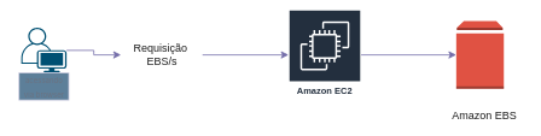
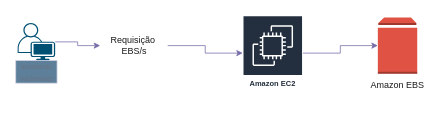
  <mxCell id="0" />
  <mxCell id="1" parent="0" />
  <mxCell id="2" value="" style="edgeStyle=orthogonalEdgeStyle;rounded=0;orthogonalLoop=1;jettySize=auto;html=1;strokeColor=#736CA8;fontColor=#1A1A1A;" edge="1" parent="1" source="3" target="6"><mxGeometry relative="1" as="geometry" /></mxCell>
  <mxCell id="3" value="" style="points=[[0.35,0,0],[0.98,0.51,0],[1,0.71,0],[0.67,1,0],[0,0.795,0],[0,0.65,0]];verticalLabelPosition=bottom;sketch=0;html=1;verticalAlign=top;aspect=fixed;align=center;pointerEvents=1;shape=mxgraph.cisco19.user;fillColor=#005073;strokeColor=none;fontColor=#1A1A1A;" vertex="1" parent="1"><mxGeometry x="23" y="30" width="50" height="50" as="geometry" /></mxCell>
  <mxCell id="4" value="&lt;span style=&quot;font-family: Inter, sans-serif;&quot;&gt;&lt;font style=&quot;font-size: 8px; color: light-dark(rgb(107, 114, 128), rgb(255, 255, 255));&quot;&gt;acessando via browser&lt;/font&gt;&lt;/span&gt;" style="whiteSpace=wrap;html=1;strokeColor=#D0CEE2;fontColor=#1A1A1A;fillColor=#5D7F99;rounded=0;" vertex="1" parent="1"><mxGeometry x="20.5" y="80" width="55" height="30" as="geometry" /></mxCell>
  <mxCell id="5" value="" style="edgeStyle=orthogonalEdgeStyle;rounded=0;orthogonalLoop=1;jettySize=auto;html=1;strokeColor=#736CA8;fontColor=#1A1A1A;" edge="1" parent="1" source="6" target="8"><mxGeometry relative="1" as="geometry" /></mxCell>
  <mxCell id="6" value="Requisição&amp;nbsp;&lt;div&gt;EBS/s&lt;/div&gt;" style="text;html=1;align=center;verticalAlign=middle;resizable=0;points=[];autosize=1;strokeColor=none;fillColor=none;fontColor=#1A1A1A;" vertex="1" parent="1"><mxGeometry x="133" y="40" width="90" height="40" as="geometry" /></mxCell>
  <mxCell id="7" value="" style="edgeStyle=orthogonalEdgeStyle;rounded=0;orthogonalLoop=1;jettySize=auto;html=1;strokeColor=#736CA8;fontColor=#1A1A1A;" edge="1" parent="1" source="8" target="9"><mxGeometry relative="1" as="geometry" /></mxCell>
- <mxCell id="8" value="Amazon EC2" style="sketch=0;outlineConnect=0;fontColor=#232F3E;gradientColor=none;strokeColor=#ffffff;fillColor=#232F3E;dashed=0;verticalLabelPosition=middle;verticalAlign=bottom;align=center;html=1;whiteSpace=wrap;fontSize=10;fontStyle=1;spacing=3;shape=mxgraph.aws4.productIcon;prIcon=mxgraph.aws4.ec2;" vertex="1" parent="1"><mxGeometry x="318" y="10" width="80" height="100" as="geometry" /></mxCell>
+ <mxCell id="8" value="Amazon EC2" style="sketch=0;outlineConnect=0;fontColor=#232F3E;gradientColor=none;strokeColor=#ffffff;fillColor=#232F3E;dashed=0;verticalLabelPosition=middle;verticalAlign=bottom;align=center;html=1;whiteSpace=wrap;fontSize=10;fontStyle=1;spacing=3;shape=mxgraph.aws4.productIcon;prIcon=mxgraph.aws4.ec2;" vertex="1" parent="1"><mxGeometry x="323" y="20" width="80" height="100" as="geometry" /></mxCell>
  <mxCell id="9" value="" style="outlineConnect=0;dashed=0;verticalLabelPosition=bottom;verticalAlign=top;align=center;html=1;shape=mxgraph.aws3.volume;fillColor=#E05243;gradientColor=none;strokeColor=#D0CEE2;fontColor=#1A1A1A;" vertex="1" parent="1"><mxGeometry x="503" y="22.5" width="52.5" height="75" as="geometry" /></mxCell>
- <mxCell id="10" value="Amazon EBS" style="text;html=1;align=center;verticalAlign=middle;resizable=0;points=[];autosize=1;strokeColor=none;fillColor=none;fontColor=#1A1A1A;" vertex="1" parent="1"><mxGeometry x="489.25" y="112.5" width="90" height="30" as="geometry" /></mxCell>
+ <mxCell id="10" value="Amazon EBS" style="text;html=1;align=center;verticalAlign=middle;resizable=0;points=[];autosize=1;strokeColor=none;fillColor=none;fontColor=#1A1A1A;" vertex="1" parent="1"><mxGeometry x="484.25" y="97.5" width="90" height="30" as="geometry" /></mxCell>
